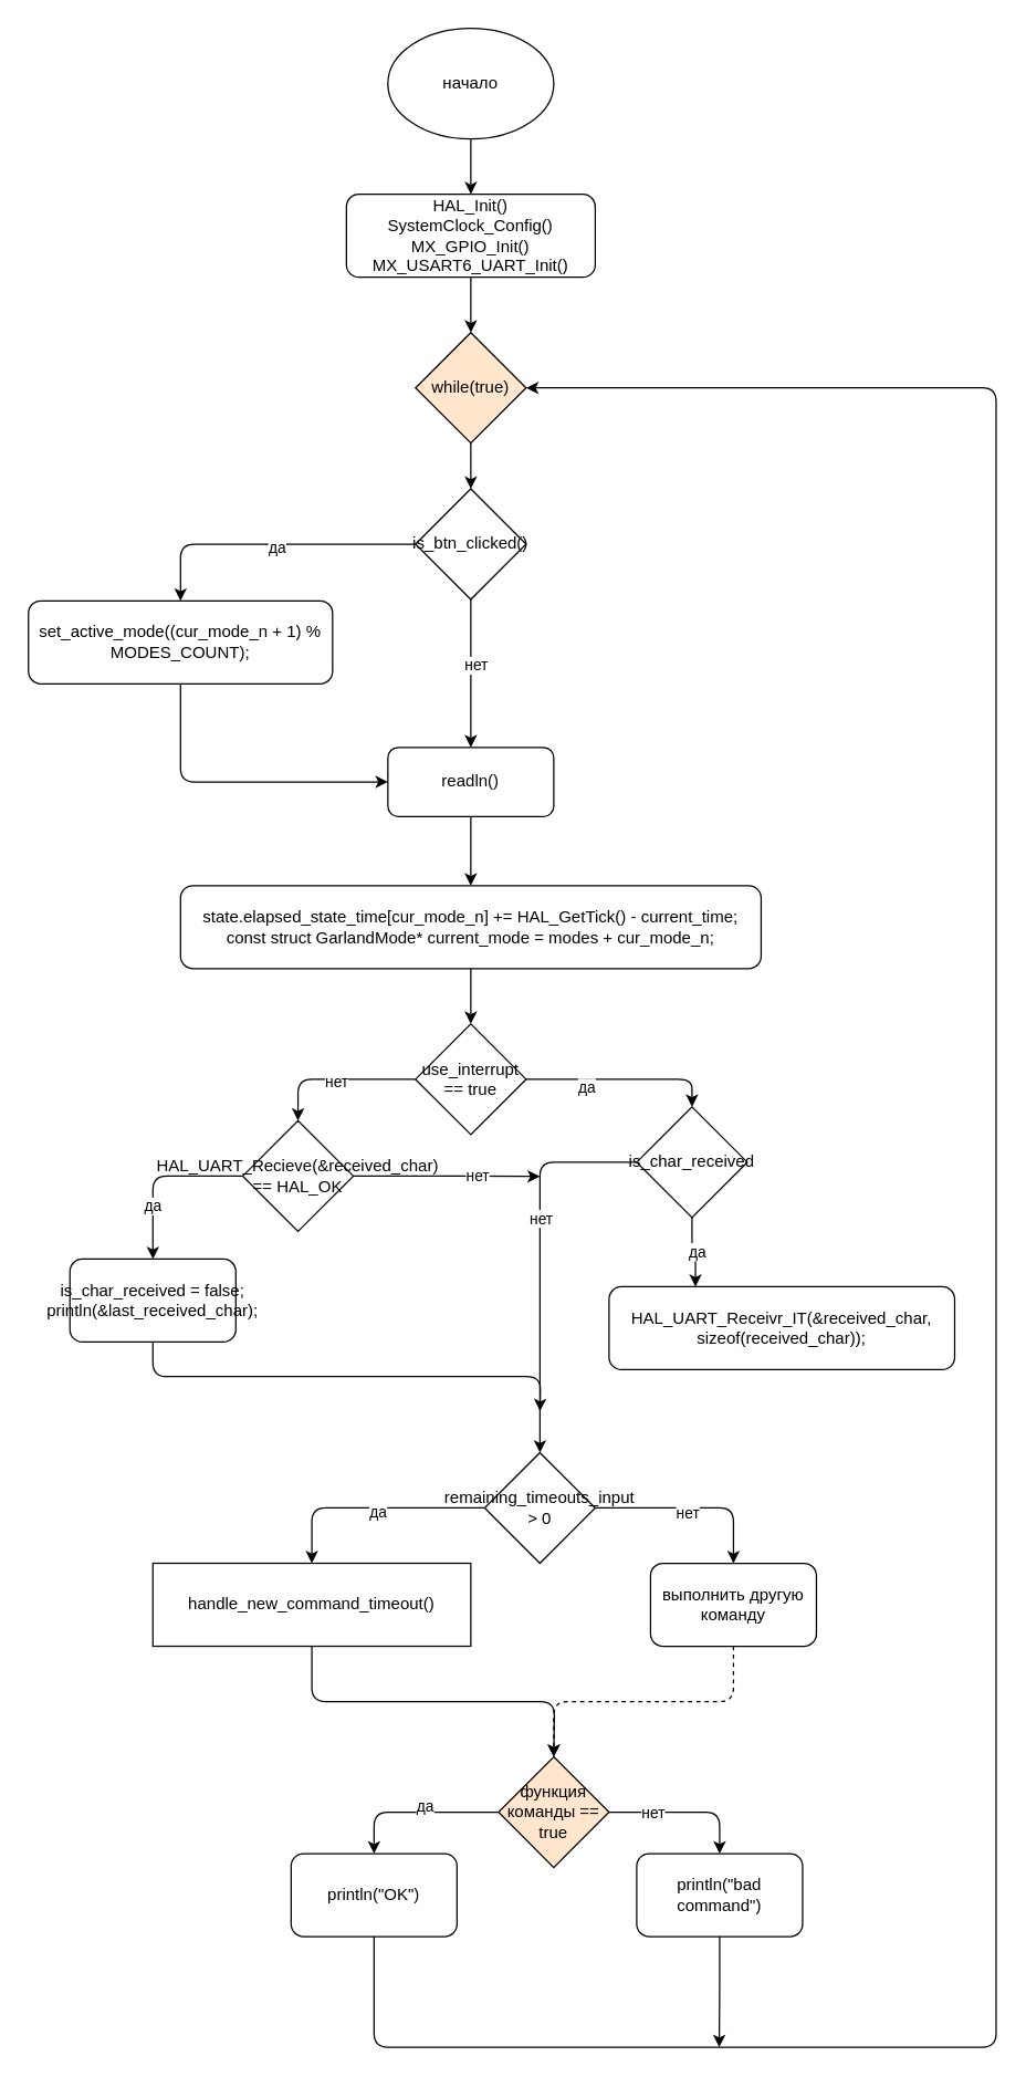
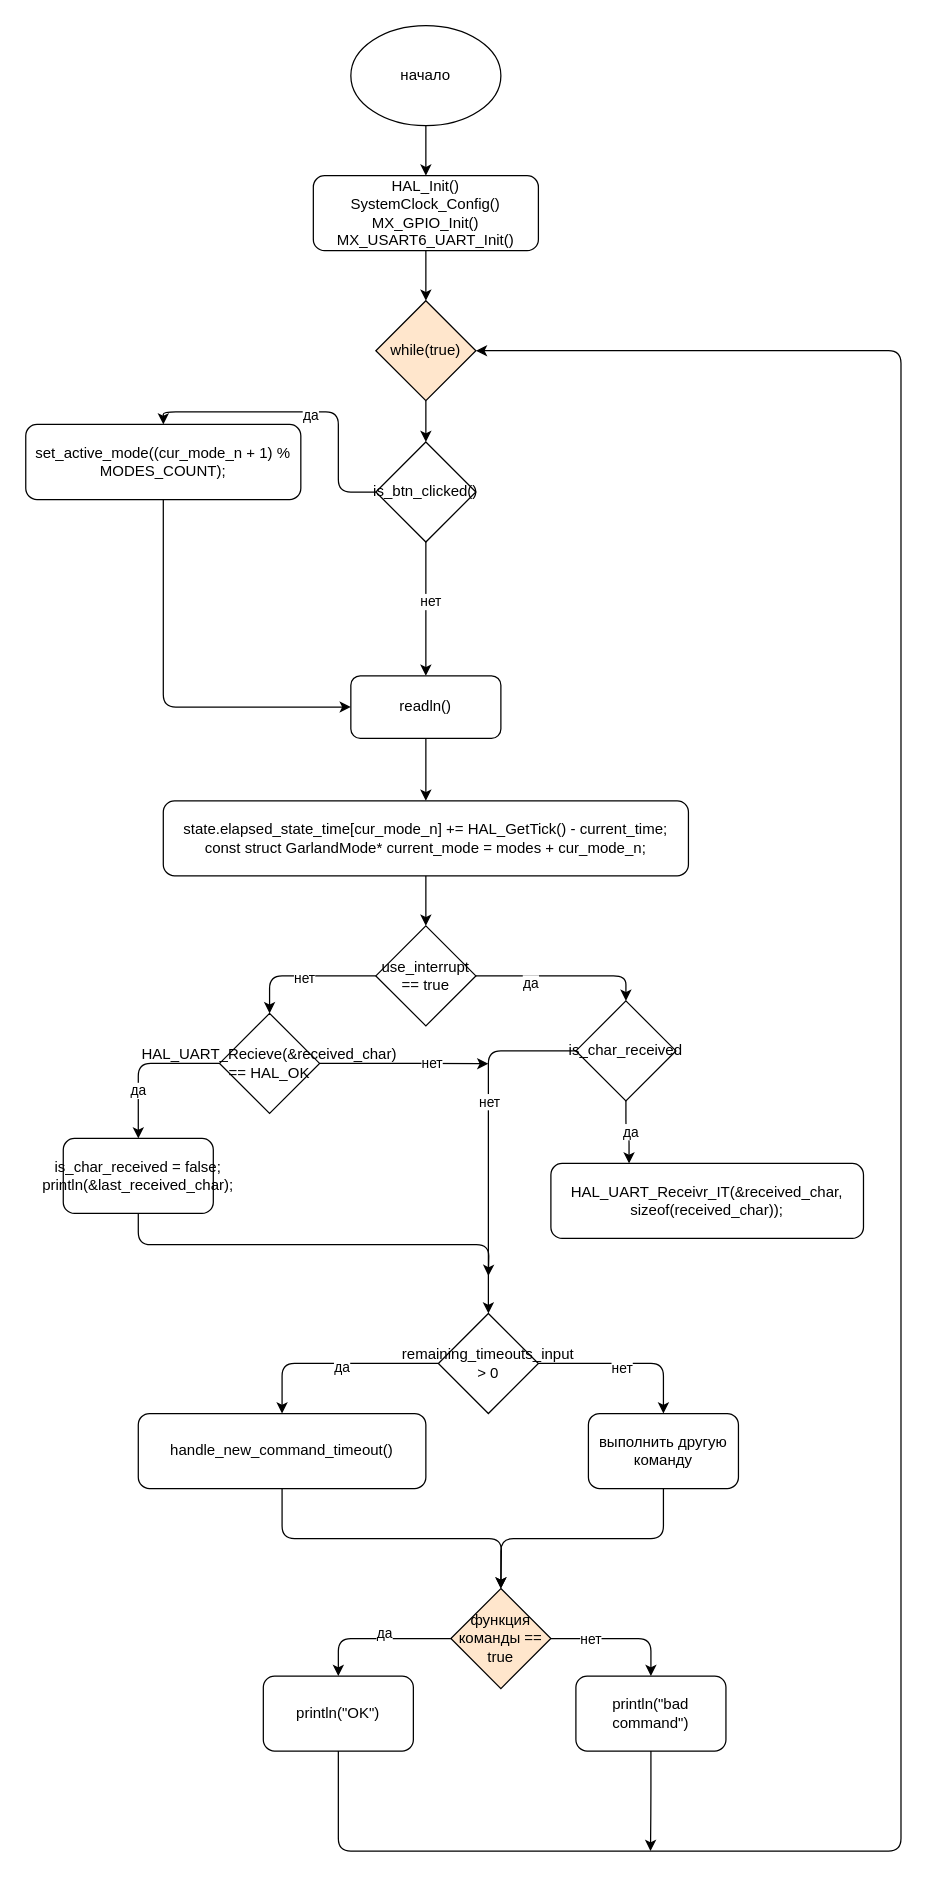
  <mxCell id="0" />
  <mxCell id="1" parent="0" />
  <mxCell id="2" style="edgeStyle=orthogonalEdgeStyle;html=1;exitX=0.5;exitY=1;exitDx=0;exitDy=0;entryX=0.5;entryY=0;entryDx=0;entryDy=0;" edge="1" parent="1" source="3" target="5"><mxGeometry relative="1" as="geometry" /></mxCell>
  <mxCell id="3" value="начало" style="ellipse;whiteSpace=wrap;html=1;" vertex="1" parent="1"><mxGeometry x="280" width="120" height="80" as="geometry" y="20" /></mxCell>
  <mxCell id="4" style="edgeStyle=orthogonalEdgeStyle;html=1;exitX=0.5;exitY=1;exitDx=0;exitDy=0;entryX=0.5;entryY=0;entryDx=0;entryDy=0;" edge="1" parent="1" source="5" target="7"><mxGeometry relative="1" as="geometry" /></mxCell>
  <mxCell id="5" value="HAL_Init()&lt;br&gt;SystemClock_Config()&lt;br&gt;MX_GPIO_Init()&lt;br&gt;MX_USART6_UART_Init()" style="rounded=1;whiteSpace=wrap;html=1;" vertex="1" parent="1"><mxGeometry x="250" y="140" width="180" height="60" as="geometry" /></mxCell>
  <mxCell id="6" style="edgeStyle=orthogonalEdgeStyle;html=1;exitX=0.5;exitY=1;exitDx=0;exitDy=0;entryX=0.5;entryY=0;entryDx=0;entryDy=0;" edge="1" parent="1" source="7" target="12"><mxGeometry relative="1" as="geometry" /></mxCell>
  <mxCell id="7" value="while(true)" style="rhombus;whiteSpace=wrap;html=1;fillColor=#ffe6cc;" vertex="1" parent="1"><mxGeometry x="300" y="240" width="80" height="80" as="geometry" /></mxCell>
  <mxCell id="8" style="edgeStyle=orthogonalEdgeStyle;html=1;exitX=0;exitY=0.5;exitDx=0;exitDy=0;entryX=0.5;entryY=0;entryDx=0;entryDy=0;" edge="1" parent="1" source="12" target="14"><mxGeometry relative="1" as="geometry" /></mxCell>
  <mxCell id="9" value="да" style="edgeLabel;html=1;align=center;verticalAlign=middle;resizable=0;points=[];" vertex="1" connectable="0" parent="8"><mxGeometry x="-0.045" y="2" relative="1" as="geometry"><mxPoint as="offset" /></mxGeometry></mxCell>
  <mxCell id="10" style="edgeStyle=orthogonalEdgeStyle;html=1;exitX=0.5;exitY=1;exitDx=0;exitDy=0;entryX=0.5;entryY=0;entryDx=0;entryDy=0;" edge="1" parent="1" source="12" target="16"><mxGeometry relative="1" as="geometry" /></mxCell>
  <mxCell id="11" value="нет" style="edgeLabel;html=1;align=center;verticalAlign=middle;resizable=0;points=[];" vertex="1" connectable="0" parent="10"><mxGeometry x="-0.124" y="3" relative="1" as="geometry"><mxPoint as="offset" /></mxGeometry></mxCell>
  <mxCell id="12" value="is_btn_clicked()" style="rhombus;whiteSpace=wrap;html=1;" vertex="1" parent="1"><mxGeometry x="300" y="353" width="80" height="80" as="geometry" /></mxCell>
  <mxCell id="13" style="edgeStyle=orthogonalEdgeStyle;html=1;exitX=0.5;exitY=1;exitDx=0;exitDy=0;entryX=0;entryY=0.5;entryDx=0;entryDy=0;" edge="1" parent="1" source="14" target="16"><mxGeometry relative="1" as="geometry" /></mxCell>
- <mxCell id="14" value="set_active_mode((cur_mode_n + 1) % MODES_COUNT);" style="rounded=1;whiteSpace=wrap;html=1;" vertex="1" parent="1"><mxGeometry x="20" y="434" width="220" height="60" as="geometry" /></mxCell>
+ <mxCell id="14" value="set_active_mode((cur_mode_n + 1) % MODES_COUNT);" style="rounded=1;whiteSpace=wrap;html=1;" vertex="1" parent="1"><mxGeometry x="20" y="339" width="220" height="60" as="geometry" /></mxCell>
  <mxCell id="15" style="edgeStyle=orthogonalEdgeStyle;html=1;exitX=0.5;exitY=1;exitDx=0;exitDy=0;entryX=0.5;entryY=0;entryDx=0;entryDy=0;" edge="1" parent="1" source="16" target="18"><mxGeometry relative="1" as="geometry" /></mxCell>
  <mxCell id="16" value="readln()" style="rounded=1;whiteSpace=wrap;html=1;" vertex="1" parent="1"><mxGeometry x="280" y="540" width="120" height="50" as="geometry" /></mxCell>
  <mxCell id="17" style="edgeStyle=orthogonalEdgeStyle;html=1;exitX=0.5;exitY=1;exitDx=0;exitDy=0;entryX=0.5;entryY=0;entryDx=0;entryDy=0;" edge="1" parent="1" source="18" target="23"><mxGeometry relative="1" as="geometry" /></mxCell>
  <mxCell id="18" value="state.elapsed_state_time[cur_mode_n] += HAL_GetTick() - current_time;&lt;br&gt;const struct GarlandMode* current_mode = modes + cur_mode_n;" style="rounded=1;whiteSpace=wrap;html=1;" vertex="1" parent="1"><mxGeometry x="130" y="640" width="420" height="60" as="geometry" /></mxCell>
  <mxCell id="19" style="edgeStyle=orthogonalEdgeStyle;html=1;exitX=1;exitY=0.5;exitDx=0;exitDy=0;entryX=0.5;entryY=0;entryDx=0;entryDy=0;" edge="1" parent="1" source="23" target="28"><mxGeometry relative="1" as="geometry" /></mxCell>
  <mxCell id="20" value="да" style="edgeLabel;html=1;align=center;verticalAlign=middle;resizable=0;points=[];" vertex="1" connectable="0" parent="19"><mxGeometry x="-0.395" y="-5" relative="1" as="geometry"><mxPoint x="1" as="offset" /></mxGeometry></mxCell>
  <mxCell id="21" style="edgeStyle=orthogonalEdgeStyle;html=1;exitX=0;exitY=0.5;exitDx=0;exitDy=0;entryX=0.5;entryY=0;entryDx=0;entryDy=0;" edge="1" parent="1" source="23" target="34"><mxGeometry relative="1" as="geometry" /></mxCell>
  <mxCell id="22" value="нет" style="edgeLabel;html=1;align=center;verticalAlign=middle;resizable=0;points=[];" vertex="1" connectable="0" parent="21"><mxGeometry x="0.01" y="1" relative="1" as="geometry"><mxPoint as="offset" /></mxGeometry></mxCell>
  <mxCell id="23" value="use_interrupt == true" style="rhombus;whiteSpace=wrap;html=1;" vertex="1" parent="1"><mxGeometry x="300" y="740" width="80" height="80" as="geometry" /></mxCell>
  <mxCell id="24" style="edgeStyle=orthogonalEdgeStyle;html=1;exitX=0.5;exitY=1;exitDx=0;exitDy=0;entryX=0.25;entryY=0;entryDx=0;entryDy=0;" edge="1" parent="1" source="28" target="29"><mxGeometry relative="1" as="geometry" /></mxCell>
  <mxCell id="25" value="да" style="edgeLabel;html=1;align=center;verticalAlign=middle;resizable=0;points=[];" vertex="1" connectable="0" parent="24"><mxGeometry x="0.049" y="2" relative="1" as="geometry"><mxPoint x="-1" y="-1" as="offset" /></mxGeometry></mxCell>
  <mxCell id="26" style="edgeStyle=orthogonalEdgeStyle;html=1;exitX=0;exitY=0.5;exitDx=0;exitDy=0;entryX=0.5;entryY=0;entryDx=0;entryDy=0;" edge="1" parent="1" source="28" target="41"><mxGeometry relative="1" as="geometry"><mxPoint x="340" y="930" as="targetPoint" /></mxGeometry></mxCell>
  <mxCell id="27" value="нет" style="edgeLabel;html=1;align=center;verticalAlign=middle;resizable=0;points=[];" vertex="1" connectable="0" parent="26"><mxGeometry x="-0.217" relative="1" as="geometry"><mxPoint as="offset" /></mxGeometry></mxCell>
  <mxCell id="28" value="is_char_received" style="rhombus;whiteSpace=wrap;html=1;" vertex="1" parent="1"><mxGeometry x="460" y="800" width="80" height="80" as="geometry" /></mxCell>
  <mxCell id="29" value="HAL_UART_Receivr_IT(&amp;amp;received_char, sizeof(received_char));" style="rounded=1;whiteSpace=wrap;html=1;" vertex="1" parent="1"><mxGeometry x="440" y="930" width="250" height="60" as="geometry" /></mxCell>
  <mxCell id="30" style="edgeStyle=orthogonalEdgeStyle;html=1;exitX=1;exitY=0.5;exitDx=0;exitDy=0;" edge="1" parent="1" source="34"><mxGeometry relative="1" as="geometry"><mxPoint x="390" y="850.235" as="targetPoint" /></mxGeometry></mxCell>
  <mxCell id="31" value="нет" style="edgeLabel;html=1;align=center;verticalAlign=middle;resizable=0;points=[];" vertex="1" connectable="0" parent="30"><mxGeometry x="0.321" y="1" relative="1" as="geometry"><mxPoint as="offset" /></mxGeometry></mxCell>
  <mxCell id="32" style="edgeStyle=orthogonalEdgeStyle;html=1;exitX=0;exitY=0.5;exitDx=0;exitDy=0;entryX=0.5;entryY=0;entryDx=0;entryDy=0;" edge="1" parent="1" source="34" target="36"><mxGeometry relative="1" as="geometry" /></mxCell>
  <mxCell id="33" value="да" style="edgeLabel;html=1;align=center;verticalAlign=middle;resizable=0;points=[];" vertex="1" connectable="0" parent="32"><mxGeometry x="0.382" y="-1" relative="1" as="geometry"><mxPoint as="offset" /></mxGeometry></mxCell>
  <mxCell id="34" value="HAL_UART_Recieve(&amp;amp;received_char) == HAL_OK" style="rhombus;whiteSpace=wrap;html=1;" vertex="1" parent="1"><mxGeometry x="175" y="810" width="80" height="80" as="geometry" /></mxCell>
  <mxCell id="35" style="edgeStyle=orthogonalEdgeStyle;html=1;exitX=0.5;exitY=1;exitDx=0;exitDy=0;" edge="1" parent="1" source="36"><mxGeometry relative="1" as="geometry"><mxPoint x="390" y="1020" as="targetPoint" /></mxGeometry></mxCell>
  <mxCell id="36" value="is_char_received = false;&lt;br&gt;println(&amp;amp;last_received_char);" style="rounded=1;whiteSpace=wrap;html=1;" vertex="1" parent="1"><mxGeometry x="50" y="910" width="120" height="60" as="geometry" /></mxCell>
  <mxCell id="37" style="edgeStyle=orthogonalEdgeStyle;html=1;exitX=0;exitY=0.5;exitDx=0;exitDy=0;entryX=0.5;entryY=0;entryDx=0;entryDy=0;" edge="1" parent="1" source="41" target="43"><mxGeometry relative="1" as="geometry" /></mxCell>
  <mxCell id="38" value="да" style="edgeLabel;html=1;align=center;verticalAlign=middle;resizable=0;points=[];" vertex="1" connectable="0" parent="37"><mxGeometry x="-0.056" y="2" relative="1" as="geometry"><mxPoint as="offset" /></mxGeometry></mxCell>
  <mxCell id="39" style="edgeStyle=orthogonalEdgeStyle;html=1;exitX=1;exitY=0.5;exitDx=0;exitDy=0;entryX=0.5;entryY=0;entryDx=0;entryDy=0;" edge="1" parent="1" source="41" target="45"><mxGeometry relative="1" as="geometry" /></mxCell>
  <mxCell id="40" value="нет" style="edgeLabel;html=1;align=center;verticalAlign=middle;resizable=0;points=[];" vertex="1" connectable="0" parent="39"><mxGeometry x="-0.063" y="-3" relative="1" as="geometry"><mxPoint as="offset" /></mxGeometry></mxCell>
  <mxCell id="41" value="remaining_timeouts_input &amp;gt; 0" style="rhombus;whiteSpace=wrap;html=1;" vertex="1" parent="1"><mxGeometry x="350" y="1050" width="80" height="80" as="geometry" /></mxCell>
  <mxCell id="42" style="edgeStyle=orthogonalEdgeStyle;html=1;exitX=0.5;exitY=1;exitDx=0;exitDy=0;" edge="1" parent="1" source="43"><mxGeometry relative="1" as="geometry"><mxPoint x="400" y="1270" as="targetPoint" /></mxGeometry></mxCell>
- <mxCell id="43" value="handle_new_command_timeout()" style="whiteSpace=wrap;html=1;rounded=0;" vertex="1" parent="1"><mxGeometry x="110" y="1130" width="230" height="60" as="geometry" /></mxCell>
- <mxCell id="44" style="edgeStyle=orthogonalEdgeStyle;html=1;exitX=0.5;exitY=1;exitDx=0;exitDy=0;entryX=0.5;entryY=0;entryDx=0;entryDy=0;dashed=1;" edge="1" parent="1" source="45" target="50"><mxGeometry relative="1" as="geometry" /></mxCell>
+ <mxCell id="43" value="handle_new_command_timeout()" style="rounded=1;whiteSpace=wrap;html=1;" vertex="1" parent="1"><mxGeometry x="110" y="1130" width="230" height="60" as="geometry" /></mxCell>
+ <mxCell id="44" style="edgeStyle=orthogonalEdgeStyle;html=1;exitX=0.5;exitY=1;exitDx=0;exitDy=0;entryX=0.5;entryY=0;entryDx=0;entryDy=0;" edge="1" parent="1" source="45" target="50"><mxGeometry relative="1" as="geometry" /></mxCell>
  <mxCell id="45" value="выполнить другую команду" style="rounded=1;whiteSpace=wrap;html=1;" vertex="1" parent="1"><mxGeometry x="470" y="1130" width="120" height="60" as="geometry" /></mxCell>
  <mxCell id="46" style="edgeStyle=orthogonalEdgeStyle;html=1;exitX=0;exitY=0.5;exitDx=0;exitDy=0;entryX=0.5;entryY=0;entryDx=0;entryDy=0;" edge="1" parent="1" source="50" target="52"><mxGeometry relative="1" as="geometry" /></mxCell>
  <mxCell id="47" value="да" style="edgeLabel;html=1;align=center;verticalAlign=middle;resizable=0;points=[];" vertex="1" connectable="0" parent="46"><mxGeometry x="-0.093" y="-5" relative="1" as="geometry"><mxPoint as="offset" /></mxGeometry></mxCell>
  <mxCell id="48" style="edgeStyle=orthogonalEdgeStyle;html=1;exitX=1;exitY=0.5;exitDx=0;exitDy=0;entryX=0.5;entryY=0;entryDx=0;entryDy=0;" edge="1" parent="1" source="50" target="54"><mxGeometry relative="1" as="geometry" /></mxCell>
  <mxCell id="49" value="нет" style="edgeLabel;html=1;align=center;verticalAlign=middle;resizable=0;points=[];" vertex="1" connectable="0" parent="48"><mxGeometry x="-0.431" relative="1" as="geometry"><mxPoint as="offset" /></mxGeometry></mxCell>
  <mxCell id="50" value="функция команды == true" style="rhombus;whiteSpace=wrap;html=1;fillColor=#ffe6cc;" vertex="1" parent="1"><mxGeometry x="360" y="1270" width="80" height="80" as="geometry" /></mxCell>
  <mxCell id="51" style="edgeStyle=orthogonalEdgeStyle;html=1;exitX=0.5;exitY=1;exitDx=0;exitDy=0;entryX=1;entryY=0.5;entryDx=0;entryDy=0;" edge="1" parent="1" source="52" target="7"><mxGeometry relative="1" as="geometry"><mxPoint x="850" y="720" as="targetPoint" /><Array as="points"><mxPoint x="270" y="1480" /><mxPoint x="720" y="1480" /><mxPoint x="720" y="280" /></Array></mxGeometry></mxCell>
  <mxCell id="52" value="println(&quot;OK&quot;)" style="rounded=1;whiteSpace=wrap;html=1;" vertex="1" parent="1"><mxGeometry x="210" y="1340" width="120" height="60" as="geometry" /></mxCell>
  <mxCell id="53" style="edgeStyle=orthogonalEdgeStyle;html=1;exitX=0.5;exitY=1;exitDx=0;exitDy=0;" edge="1" parent="1" source="54"><mxGeometry relative="1" as="geometry"><mxPoint x="519.667" y="1480" as="targetPoint" /></mxGeometry></mxCell>
  <mxCell id="54" value="println(&quot;bad command&quot;)" style="rounded=1;whiteSpace=wrap;html=1;" vertex="1" parent="1"><mxGeometry x="460" y="1340" width="120" height="60" as="geometry" /></mxCell>
